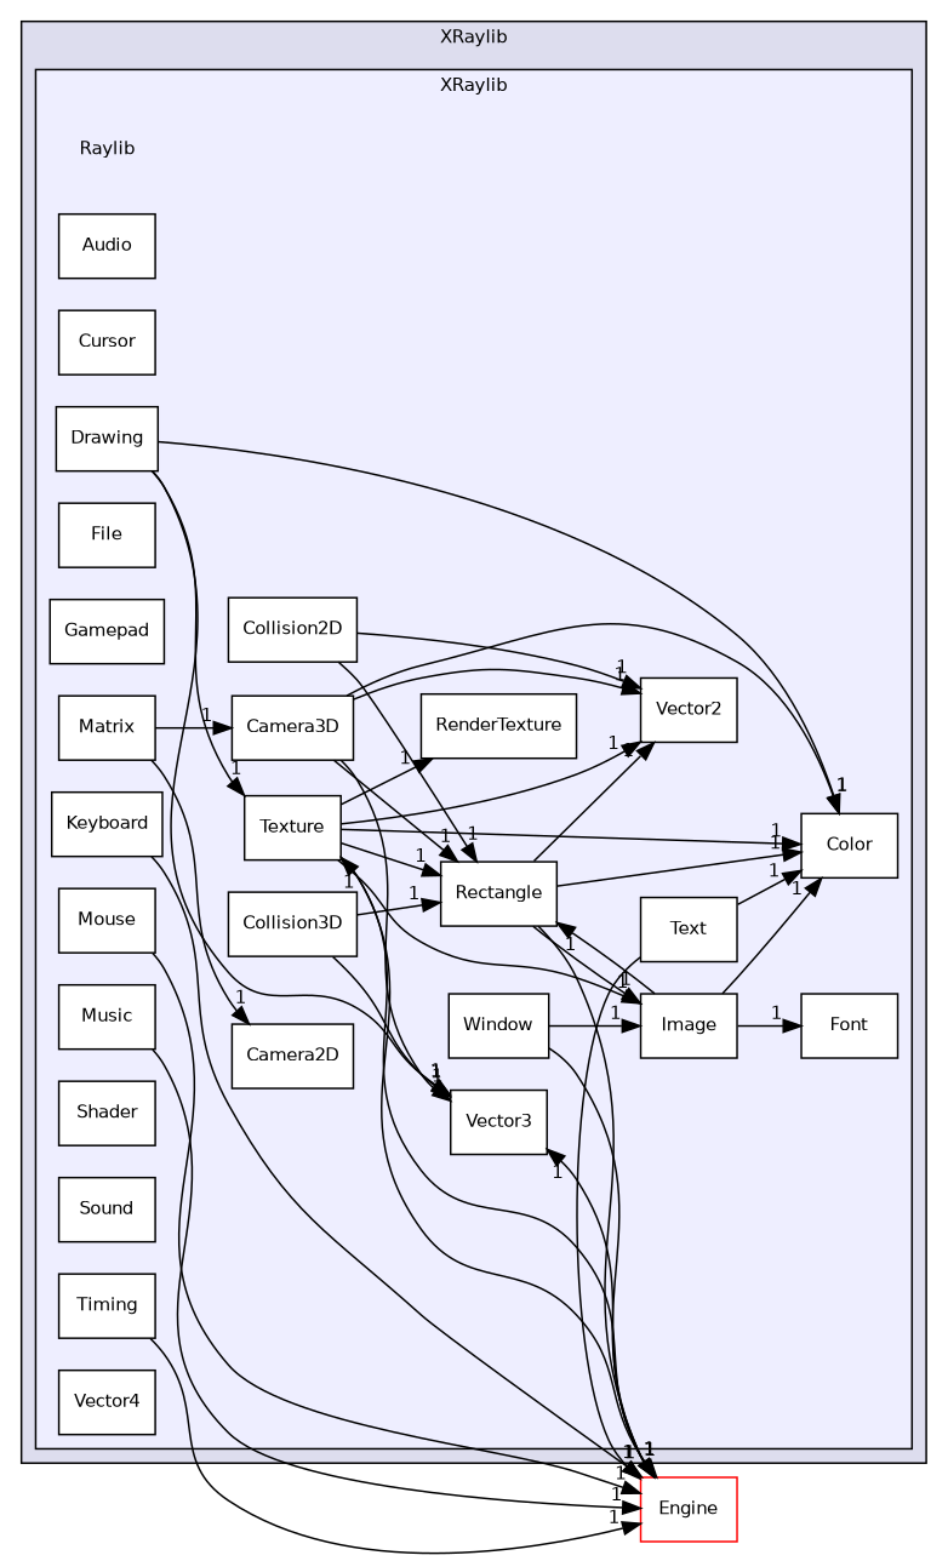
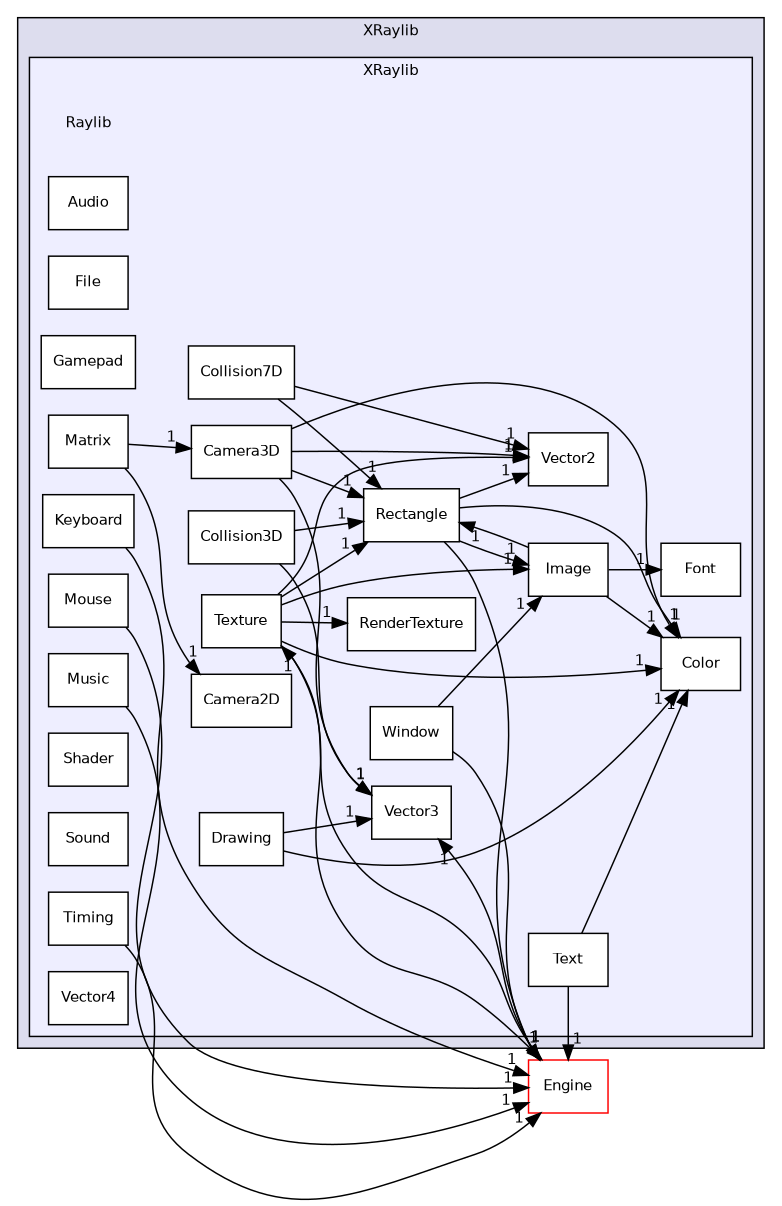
  digraph {
    compound=true
    rankdir=LR
    node [fontname=Helvetica fontsize=10 shape=box fillcolor=white style=filled]
    edge [headlabel=1 labeldistance=1.5 labelfontname=Helvetica labelfontsize=10]
    n1 [label=Raylib shape=plaintext fillcolor="" style=""]
    n2 [label=Audio]
    n3 [label=Camera2D]
    n4 [label=Camera3D]
-   n5 [label=Collision2D]
+   n5 [label=Collision7D]
    n6 [label=Collision3D]
    n7 [label=Color]
-   n8 [label=Cursor]
    n9 [label=Drawing]
    n10 [label=File]
    n11 [label=Font]
    n12 [label=Gamepad]
    n13 [label=Image]
    n14 [label=Keyboard]
    n15 [label=Matrix]
    n16 [label=Mouse]
    n17 [label=Music]
    n18 [label=Rectangle]
    n19 [label=RenderTexture]
    n20 [label=Shader]
    n21 [label=Sound]
    n22 [label=Text]
    n23 [label=Texture]
    n24 [label=Timing]
    n25 [label=Vector2]
    n26 [label=Vector3]
    n27 [label=Vector4]
    n28 [label=Window]
    n29 [color=red label=Engine]
    subgraph cluster_1 {
      bgcolor="#ddddee"
      fontname=Helvetica
      fontsize=10
      label=XRaylib
      pencolor=black
      subgraph cluster_2 {
        bgcolor="#eeeeff"
        fontname=Helvetica
        fontsize=10
        pencolor=black
        n1
        n2
        n3
        n4
        n5
        n6
        n7
-       n8
        n9
        n10
        n11
        n12
        n13
        n14
        n15
        n16
        n17
        n18
        n19
        n20
        n21
        n22
        n23
        n24
        n25
        n26
        n27
        n28
      }
    }
    n4 -> n7
    n4 -> n18
    n4 -> n25
    n4 -> n26
    n5 -> n18
    n5 -> n25
    n6 -> n18
    n6 -> n26
    n9 -> n7
-   n9 -> n23
    n9 -> n26
    n13 -> n7
    n13 -> n11
    n13 -> n18
    n14 -> n29
    n15 -> n3
    n15 -> n4
    n16 -> n29
    n17 -> n29
    n18 -> n7
    n18 -> n13
    n18 -> n25
    n18 -> n29
    n22 -> n7
    n22 -> n29
    n23 -> n7
    n23 -> n13
    n23 -> n18
    n23 -> n19
    n23 -> n25
    n23 -> n29
    n24 -> n29
    n28 -> n13
    n28 -> n29
    n29 -> n23
    n29 -> n26
  }
